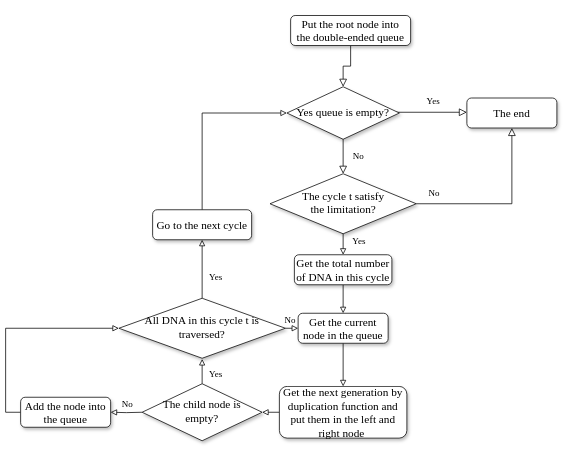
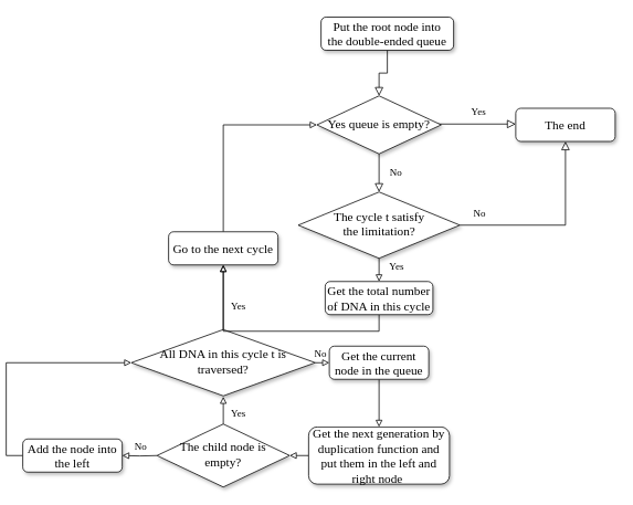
  <mxCell id="0" />
  <mxCell id="1" parent="0" />
  <mxCell id="2" value="" style="rounded=0;html=1;jettySize=auto;orthogonalLoop=1;fontSize=11;endArrow=block;endFill=0;endSize=8;strokeWidth=1;shadow=0;labelBackgroundColor=none;edgeStyle=orthogonalEdgeStyle;" parent="1" source="3" target="6" edge="1"><mxGeometry relative="1" as="geometry" /></mxCell>
  <mxCell id="3" value="&lt;font face=&quot;Times New Roman&quot; style=&quot;font-size: 15px;&quot;&gt;Put the root node into the&amp;nbsp;double-ended queue&lt;/font&gt;" style="rounded=1;whiteSpace=wrap;html=1;fontSize=12;glass=0;strokeWidth=1;shadow=1;" parent="1" vertex="1"><mxGeometry x="380" y="20" width="160" height="40" as="geometry" /></mxCell>
  <mxCell id="4" value="&lt;font style=&quot;font-size: 12px;&quot;&gt;No&lt;/font&gt;" style="rounded=0;html=1;jettySize=auto;orthogonalLoop=1;fontSize=12;endArrow=block;endFill=0;endSize=8;strokeWidth=1;shadow=0;labelBackgroundColor=none;edgeStyle=orthogonalEdgeStyle;fontFamily=Times New Roman;" parent="1" source="6" target="10" edge="1"><mxGeometry y="20" relative="1" as="geometry"><mxPoint as="offset" /></mxGeometry></mxCell>
  <mxCell id="5" value="&lt;font style=&quot;font-size: 12px;&quot;&gt;Yes&lt;/font&gt;" style="edgeStyle=orthogonalEdgeStyle;rounded=0;html=1;jettySize=auto;orthogonalLoop=1;fontSize=12;endArrow=block;endFill=0;endSize=8;strokeWidth=1;shadow=0;labelBackgroundColor=none;fontFamily=Times New Roman;" parent="1" edge="1"><mxGeometry x="0.053" y="14" relative="1" as="geometry"><mxPoint as="offset" /><mxPoint x="520" y="149" as="sourcePoint" /><mxPoint x="615" y="149" as="targetPoint" /></mxGeometry></mxCell>
  <mxCell id="6" value="&lt;font face=&quot;Times New Roman&quot; style=&quot;font-size: 15px;&quot;&gt;Yes queue is empty?&lt;/font&gt;" style="rhombus;whiteSpace=wrap;html=1;shadow=1;fontFamily=Helvetica;fontSize=12;align=center;strokeWidth=1;spacing=6;spacingTop=-4;sketch=0;" parent="1" vertex="1"><mxGeometry x="375" y="115" width="150" height="70" as="geometry" /></mxCell>
  <mxCell id="7" value="&lt;font face=&quot;Times New Roman&quot; style=&quot;font-size: 15px;&quot;&gt;The end&lt;/font&gt;" style="rounded=1;whiteSpace=wrap;html=1;fontSize=12;glass=0;strokeWidth=1;shadow=1;" parent="1" vertex="1"><mxGeometry x="615" y="130" width="120" height="40" as="geometry" /></mxCell>
  <mxCell id="8" value="" style="edgeStyle=orthogonalEdgeStyle;rounded=0;html=1;jettySize=auto;orthogonalLoop=1;fontSize=11;endArrow=block;endFill=0;endSize=8;strokeWidth=1;shadow=0;labelBackgroundColor=none;entryX=0.5;entryY=1;entryDx=0;entryDy=0;exitX=1;exitY=0.5;exitDx=0;exitDy=0;" parent="1" source="10" target="7" edge="1"><mxGeometry y="10" relative="1" as="geometry"><mxPoint as="offset" /><mxPoint x="521" y="279" as="sourcePoint" /><mxPoint x="800" y="175" as="targetPoint" /></mxGeometry></mxCell>
  <mxCell id="9" style="edgeStyle=orthogonalEdgeStyle;rounded=0;orthogonalLoop=1;jettySize=auto;html=1;exitX=0.5;exitY=1;exitDx=0;exitDy=0;entryX=0;entryY=1.15;entryDx=0;entryDy=0;entryPerimeter=0;endArrow=block;endFill=0;" edge="1" parent="1" source="10"><mxGeometry relative="1" as="geometry"><mxPoint x="450" y="339" as="targetPoint" /></mxGeometry></mxCell>
  <mxCell id="10" value="&lt;font face=&quot;Times New Roman&quot; style=&quot;font-size: 15px;&quot;&gt;The cycle t satisfy&lt;br&gt;the limitation?&lt;/font&gt;" style="rhombus;whiteSpace=wrap;html=1;shadow=1;fontFamily=Helvetica;fontSize=12;align=center;strokeWidth=1;spacing=6;spacingTop=-4;" parent="1" vertex="1"><mxGeometry x="352.5" y="231" width="195" height="80" as="geometry" /></mxCell>
  <mxCell id="11" style="edgeStyle=orthogonalEdgeStyle;rounded=0;orthogonalLoop=1;jettySize=auto;html=1;exitX=0;exitY=0.5;exitDx=0;exitDy=0;entryX=1;entryY=0.5;entryDx=0;entryDy=0;endArrow=block;endFill=0;" parent="1" source="12" edge="1"><mxGeometry relative="1" as="geometry"><mxPoint x="342" y="549" as="targetPoint" /></mxGeometry></mxCell>
  <mxCell id="12" value="&lt;font face=&quot;Times New Roman&quot; style=&quot;font-size: 15px;&quot;&gt;Get the next generation by duplication function and put them in the left and right node&amp;nbsp;&lt;/font&gt;" style="rounded=1;whiteSpace=wrap;html=1;fontSize=12;glass=0;strokeWidth=1;shadow=1;" parent="1" vertex="1"><mxGeometry x="365" y="514.5" width="170" height="69" as="geometry" /></mxCell>
  <mxCell id="13" value="No" style="text;html=1;align=center;verticalAlign=middle;resizable=0;points=[];autosize=1;strokeColor=none;fillColor=none;fontFamily=Times New Roman;" parent="1" vertex="1"><mxGeometry x="556" y="247" width="30" height="20" as="geometry" /></mxCell>
  <mxCell id="14" style="edgeStyle=orthogonalEdgeStyle;rounded=0;orthogonalLoop=1;jettySize=auto;html=1;exitX=0;exitY=0.5;exitDx=0;exitDy=0;entryX=1;entryY=0.5;entryDx=0;entryDy=0;endArrow=block;endFill=0;" parent="1" target="18" edge="1"><mxGeometry relative="1" as="geometry"><mxPoint x="182" y="549" as="sourcePoint" /></mxGeometry></mxCell>
  <mxCell id="15" style="edgeStyle=orthogonalEdgeStyle;rounded=0;orthogonalLoop=1;jettySize=auto;html=1;exitX=0.5;exitY=0;exitDx=0;exitDy=0;endArrow=block;endFill=0;" parent="1" source="16" edge="1"><mxGeometry relative="1" as="geometry"><mxPoint x="262" y="478" as="targetPoint" /></mxGeometry></mxCell>
  <mxCell id="16" value="&lt;font face=&quot;Times New Roman&quot; style=&quot;font-size: 15px;&quot;&gt;The child node is empty?&lt;/font&gt;" style="rhombus;whiteSpace=wrap;html=1;shadow=1;fontFamily=Helvetica;fontSize=12;align=center;strokeWidth=1;spacing=6;spacingTop=-4;" parent="1" vertex="1"><mxGeometry x="182" y="511" width="160" height="76" as="geometry" /></mxCell>
  <mxCell id="17" style="edgeStyle=orthogonalEdgeStyle;rounded=0;orthogonalLoop=1;jettySize=auto;html=1;exitX=0;exitY=0.5;exitDx=0;exitDy=0;entryX=0;entryY=0.5;entryDx=0;entryDy=0;endArrow=block;endFill=0;" parent="1" source="18" target="25" edge="1"><mxGeometry relative="1" as="geometry" /></mxCell>
- <mxCell id="18" value="&lt;font face=&quot;Times New Roman&quot; style=&quot;font-size: 15px;&quot;&gt;Add the node into the queue&lt;/font&gt;" style="rounded=1;whiteSpace=wrap;html=1;fontSize=12;glass=0;strokeWidth=1;shadow=1;" parent="1" vertex="1"><mxGeometry x="20" y="529" width="120" height="40" as="geometry" /></mxCell>
+ <mxCell id="18" value="&lt;font face=&quot;Times New Roman&quot; style=&quot;font-size: 15px;&quot;&gt;Add the node into the left&lt;/font&gt;" style="rounded=1;whiteSpace=wrap;html=1;fontSize=12;glass=0;strokeWidth=1;shadow=1;" parent="1" vertex="1"><mxGeometry x="20" y="529" width="120" height="40" as="geometry" /></mxCell>
  <mxCell id="19" value="No" style="text;html=1;align=center;verticalAlign=middle;resizable=0;points=[];autosize=1;strokeColor=none;fillColor=none;fontFamily=Times New Roman;" parent="1" vertex="1"><mxGeometry x="147" y="529" width="30" height="20" as="geometry" /></mxCell>
  <mxCell id="20" style="edgeStyle=orthogonalEdgeStyle;rounded=0;orthogonalLoop=1;jettySize=auto;html=1;exitX=0.5;exitY=1;exitDx=0;exitDy=0;entryX=0.5;entryY=0;entryDx=0;entryDy=0;endArrow=block;endFill=0;" parent="1" source="21" target="12" edge="1"><mxGeometry relative="1" as="geometry" /></mxCell>
  <mxCell id="21" value="&lt;font face=&quot;Times New Roman&quot; style=&quot;font-size: 15px;&quot;&gt;Get the current node in the queue&lt;/font&gt;" style="rounded=1;whiteSpace=wrap;html=1;fontSize=12;glass=0;strokeWidth=1;shadow=1;" parent="1" vertex="1"><mxGeometry x="390" y="417" width="120" height="40" as="geometry" /></mxCell>
  <mxCell id="22" value="No" style="text;html=1;align=center;verticalAlign=middle;resizable=0;points=[];autosize=1;strokeColor=none;fillColor=none;fontFamily=Times New Roman;" parent="1" vertex="1"><mxGeometry x="364" y="417" width="30" height="20" as="geometry" /></mxCell>
  <mxCell id="23" style="edgeStyle=orthogonalEdgeStyle;rounded=0;orthogonalLoop=1;jettySize=auto;html=1;exitX=1;exitY=0.5;exitDx=0;exitDy=0;entryX=0;entryY=0.5;entryDx=0;entryDy=0;endArrow=block;endFill=0;" parent="1" source="25" target="21" edge="1"><mxGeometry relative="1" as="geometry" /></mxCell>
  <mxCell id="24" style="edgeStyle=orthogonalEdgeStyle;rounded=0;orthogonalLoop=1;jettySize=auto;html=1;exitX=0.5;exitY=0;exitDx=0;exitDy=0;endArrow=block;endFill=0;entryX=0.5;entryY=1;entryDx=0;entryDy=0;" parent="1" source="25" target="28" edge="1"><mxGeometry relative="1" as="geometry"><mxPoint x="261.889" y="305" as="targetPoint" /></mxGeometry></mxCell>
  <mxCell id="25" value="&lt;font face=&quot;Times New Roman&quot; style=&quot;font-size: 15px;&quot;&gt;All DNA in this cycle t is traversed?&lt;/font&gt;" style="rhombus;whiteSpace=wrap;html=1;shadow=1;fontFamily=Helvetica;fontSize=12;align=center;strokeWidth=1;spacing=6;spacingTop=-4;" parent="1" vertex="1"><mxGeometry x="151" y="397" width="222" height="80" as="geometry" /></mxCell>
  <mxCell id="26" value="Yes" style="text;html=1;align=center;verticalAlign=middle;resizable=0;points=[];autosize=1;strokeColor=none;fillColor=none;fontFamily=Times New Roman;" parent="1" vertex="1"><mxGeometry x="265" y="359" width="30" height="20" as="geometry" /></mxCell>
  <mxCell id="27" style="edgeStyle=orthogonalEdgeStyle;rounded=0;orthogonalLoop=1;jettySize=auto;html=1;exitX=0.5;exitY=0;exitDx=0;exitDy=0;entryX=0;entryY=0.5;entryDx=0;entryDy=0;endArrow=block;endFill=0;" parent="1" source="28" target="6" edge="1"><mxGeometry relative="1" as="geometry" /></mxCell>
  <mxCell id="28" value="&lt;font face=&quot;Times New Roman&quot; style=&quot;font-size: 15px;&quot;&gt;Go to the next cycle&lt;/font&gt;" style="rounded=1;whiteSpace=wrap;html=1;fontSize=12;glass=0;strokeWidth=1;shadow=1;" parent="1" vertex="1"><mxGeometry x="196" y="279" width="132" height="40" as="geometry" /></mxCell>
  <mxCell id="29" value="Yes" style="text;html=1;align=center;verticalAlign=middle;resizable=0;points=[];autosize=1;strokeColor=none;fillColor=none;fontFamily=Times New Roman;" parent="1" vertex="1"><mxGeometry x="265" y="488" width="30" height="20" as="geometry" /></mxCell>
- <mxCell id="30" style="edgeStyle=orthogonalEdgeStyle;rounded=0;orthogonalLoop=1;jettySize=auto;html=1;exitX=0.5;exitY=1;exitDx=0;exitDy=0;entryX=0.5;entryY=0;entryDx=0;entryDy=0;endArrow=block;endFill=0;" edge="1" parent="1" source="31" target="21"><mxGeometry relative="1" as="geometry" /></mxCell>
+ <mxCell id="30" style="edgeStyle=orthogonalEdgeStyle;rounded=0;orthogonalLoop=1;jettySize=auto;html=1;exitX=0.5;exitY=1;exitDx=0;exitDy=0;endArrow=block;endFill=0;" edge="1" parent="1" source="31" target="28"><mxGeometry relative="1" as="geometry" /></mxCell>
  <mxCell id="31" value="&lt;font face=&quot;Times New Roman&quot; style=&quot;font-size: 15px;&quot;&gt;Get the total number of DNA in this cycle&lt;/font&gt;" style="rounded=1;whiteSpace=wrap;html=1;fontSize=12;glass=0;strokeWidth=1;shadow=1;" vertex="1" parent="1"><mxGeometry x="385" y="339" width="130" height="40" as="geometry" /></mxCell>
  <mxCell id="32" value="Yes" style="text;html=1;align=center;verticalAlign=middle;resizable=0;points=[];autosize=1;strokeColor=none;fillColor=none;fontFamily=Times New Roman;" vertex="1" parent="1"><mxGeometry x="456" y="311" width="30" height="20" as="geometry" /></mxCell>
